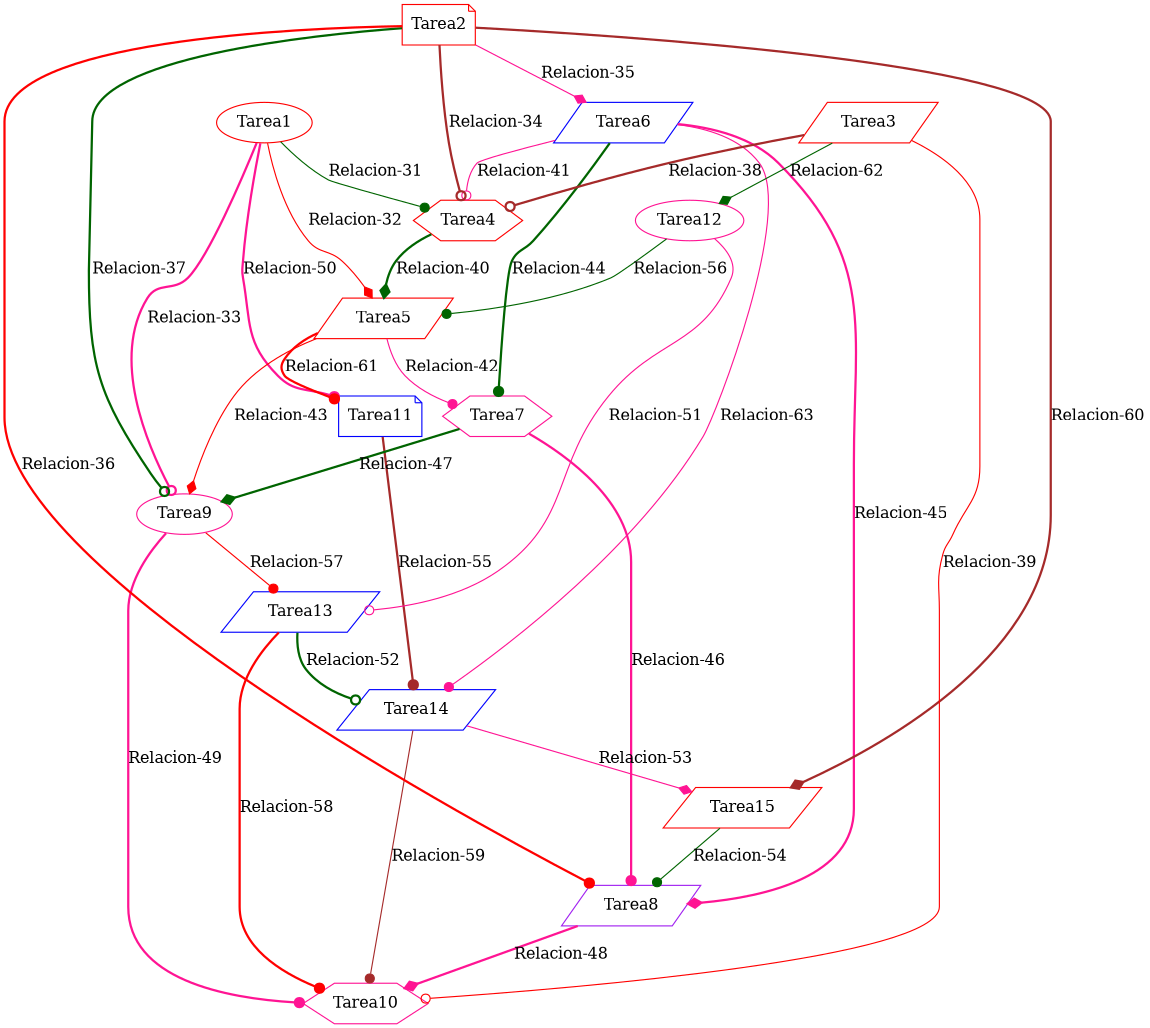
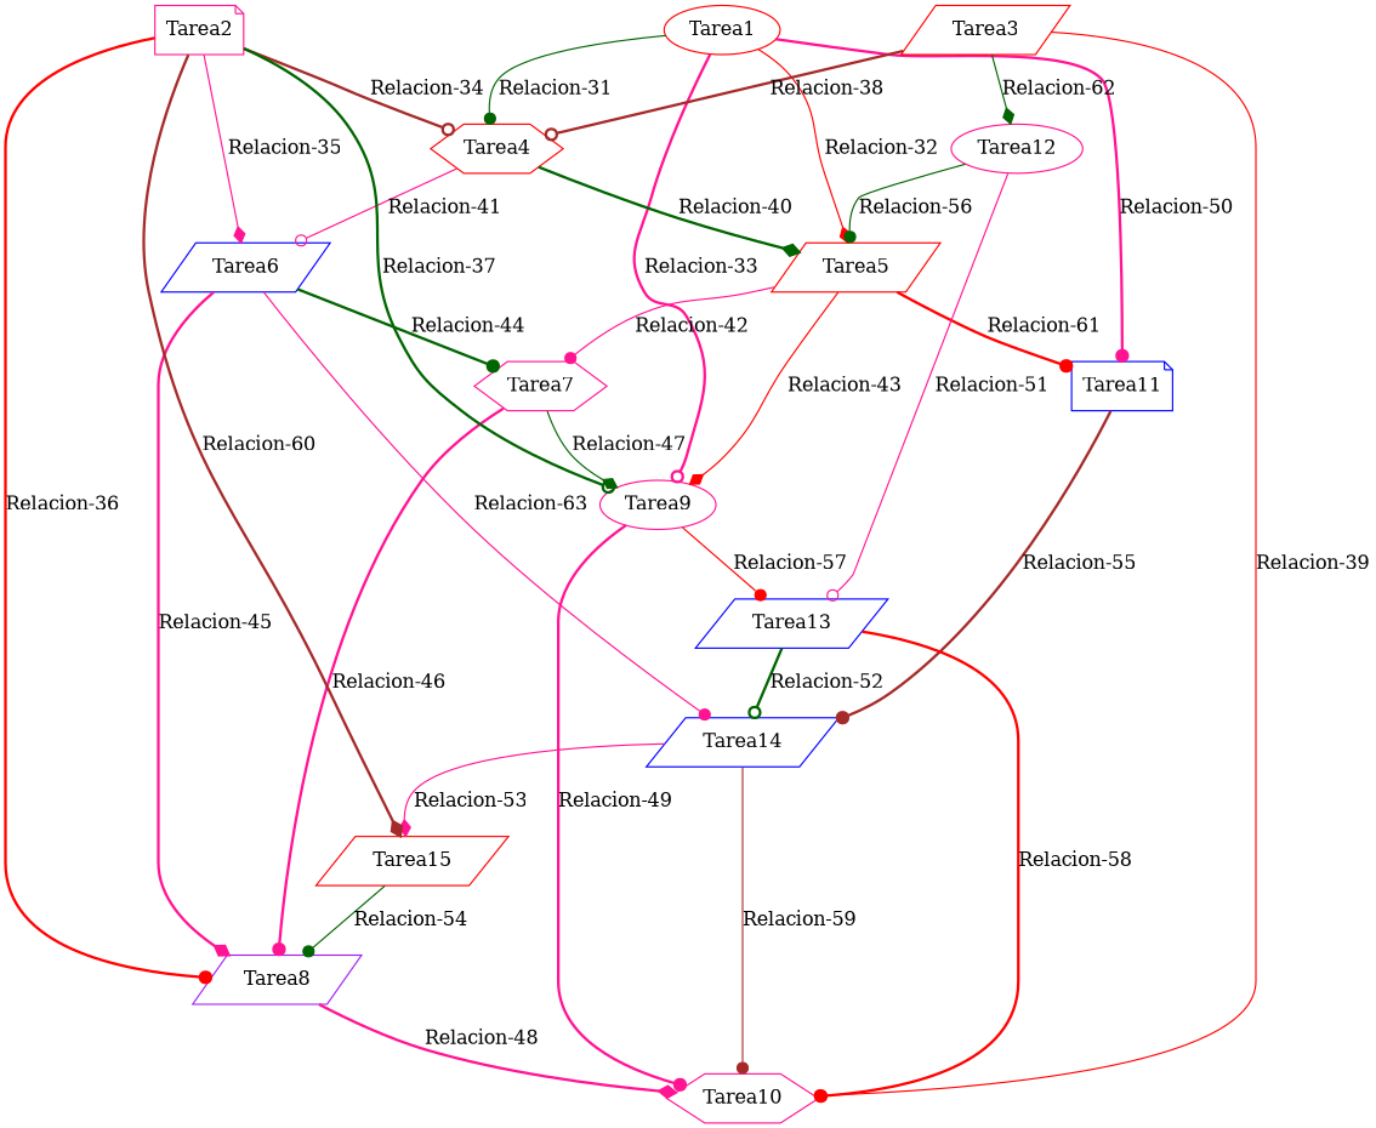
  strict digraph {
    fontname="DejaVu Serif"
    node [color=red fontname="DejaVu Serif" shape=parallelogram]
    edge [arrowhead=dot color=deeppink fontname="DejaVu Serif" style=bold]
    n1 [label=Tarea1 shape=ellipse]
    n2 [label=Tarea4 shape=hexagon]
    n3 [label=Tarea5]
    n4 [color=deeppink label=Tarea9 shape=ellipse]
    n5 [color=blue label=Tarea11 shape=note]
    n6 [color=blue label=Tarea6]
    n7 [color=deeppink label=Tarea7 shape=hexagon]
    n8 [color=deeppink label=Tarea10 shape=hexagon]
    n9 [color=blue label=Tarea13]
    n10 [color=blue label=Tarea14]
-   n11 [label=Tarea2 shape=note]
+   n11 [color=deeppink label=Tarea2 shape=note]
    n12 [color=purple label=Tarea8]
    n13 [label=Tarea15]
    n14 [label=Tarea3]
    n15 [color=deeppink label=Tarea12 shape=ellipse]
    n1 -> n2 [color=darkgreen label="Relacion-31" style=solid]
    n1 -> n3 [arrowhead=diamond color=red label="Relacion-32" style=solid]
    n1 -> n4 [arrowhead=odot label="Relacion-33"]
    n1 -> n5 [label="Relacion-50"]
    n2 -> n3 [arrowhead=diamond color=darkgreen label="Relacion-40"]
-   n6 -> n2 [arrowhead=odot label="Relacion-41" style=solid]
+   n2 -> n6 [arrowhead=odot label="Relacion-41" style=solid]
    n3 -> n4 [arrowhead=diamond color=red label="Relacion-43" style=solid]
    n3 -> n5 [color=red label="Relacion-61"]
    n3 -> n7 [label="Relacion-42" style=solid]
    n4 -> n8 [label="Relacion-49"]
    n4 -> n9 [color=red label="Relacion-57" style=solid]
    n5 -> n10 [color=brown label="Relacion-55"]
    n6 -> n7 [color=darkgreen label="Relacion-44"]
    n6 -> n10 [label="Relacion-63" style=solid]
    n6 -> n12 [arrowhead=diamond label="Relacion-45"]
-   n7 -> n4 [arrowhead=diamond color=darkgreen label="Relacion-47"]
+   n7 -> n4 [arrowhead=diamond color=darkgreen label="Relacion-47" style=solid]
    n7 -> n12 [label="Relacion-46"]
    n9 -> n8 [color=red label="Relacion-58"]
    n9 -> n10 [arrowhead=odot color=darkgreen label="Relacion-52"]
    n10 -> n8 [color=brown label="Relacion-59" style=solid]
    n10 -> n13 [arrowhead=diamond label="Relacion-53" style=solid]
    n11 -> n2 [arrowhead=odot color=brown label="Relacion-34"]
    n11 -> n4 [arrowhead=odot color=darkgreen label="Relacion-37"]
    n11 -> n6 [arrowhead=diamond label="Relacion-35" style=solid]
    n11 -> n12 [color=red label="Relacion-36"]
    n11 -> n13 [arrowhead=diamond color=brown label="Relacion-60"]
    n12 -> n8 [arrowhead=diamond label="Relacion-48"]
    n13 -> n12 [color=darkgreen label="Relacion-54" style=solid]
    n14 -> n2 [arrowhead=odot color=brown label="Relacion-38"]
    n14 -> n8 [arrowhead=odot color=red label="Relacion-39" style=solid]
    n14 -> n15 [arrowhead=diamond color=darkgreen label="Relacion-62" style=solid]
    n15 -> n3 [color=darkgreen label="Relacion-56" style=solid]
    n15 -> n9 [arrowhead=odot label="Relacion-51" style=solid]
  }
